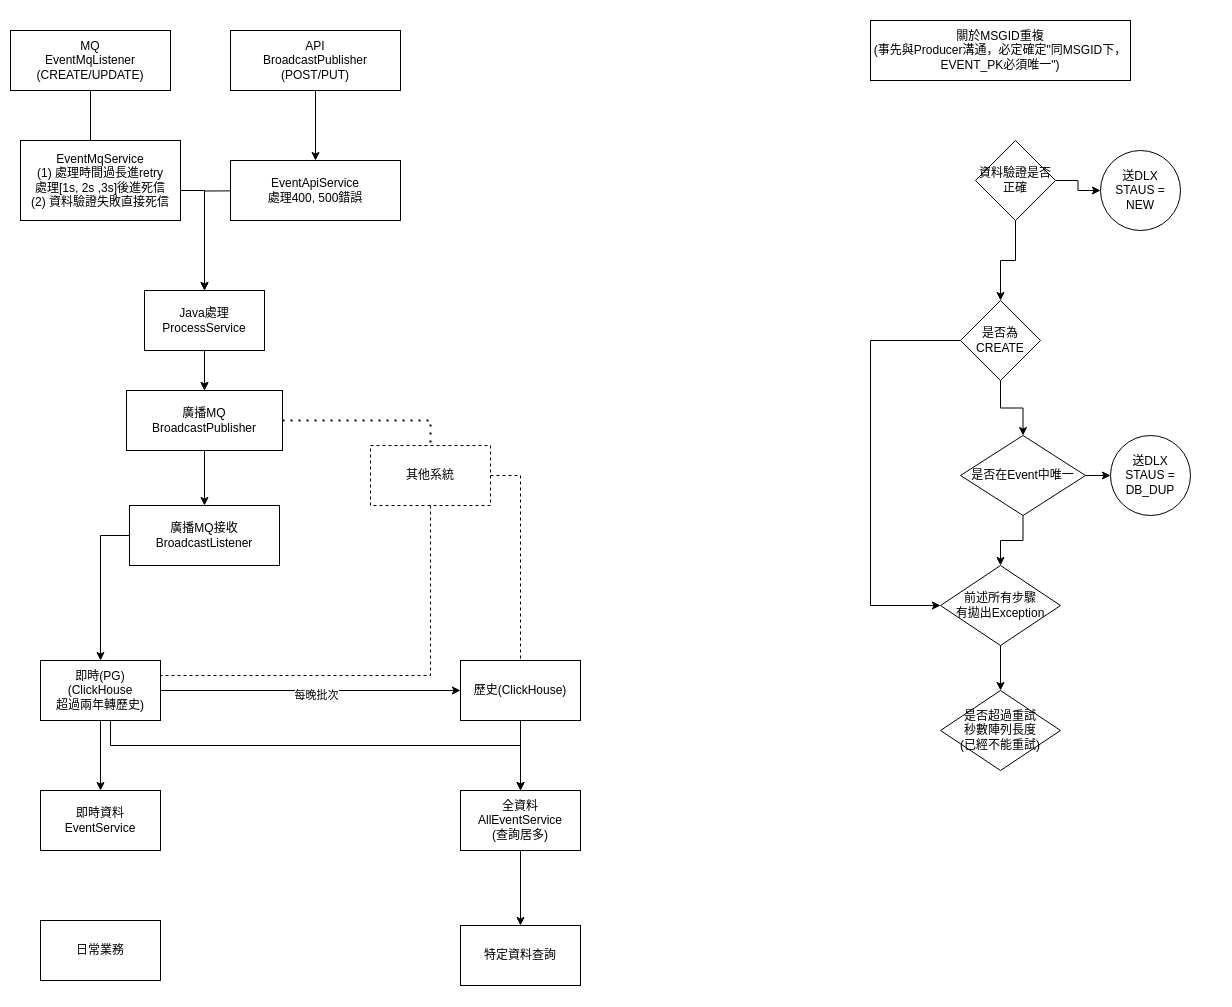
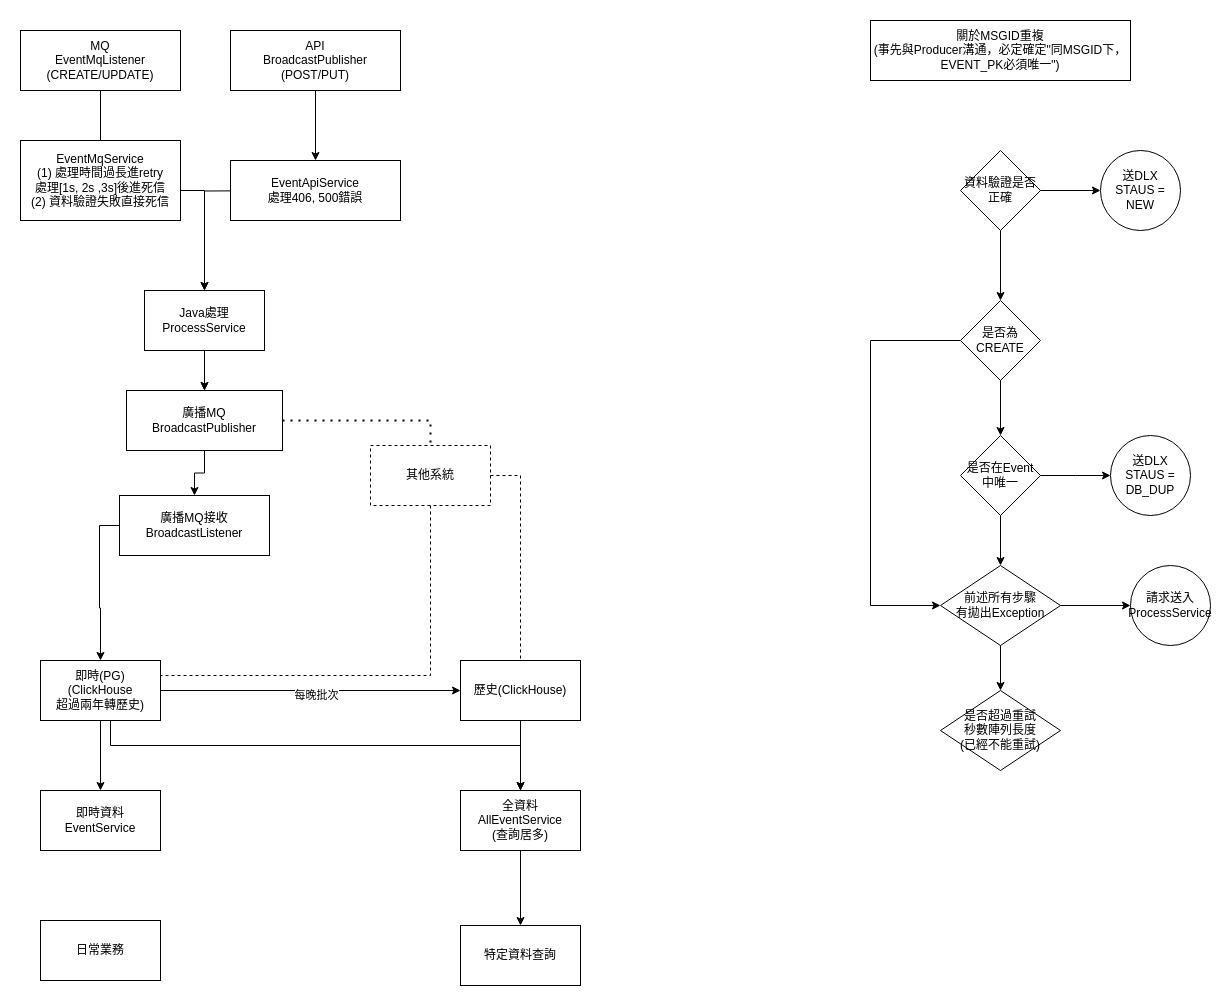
  <mxCell id="0" />
  <mxCell id="1" parent="0" />
  <mxCell id="2" style="edgeStyle=orthogonalEdgeStyle;rounded=0;orthogonalLoop=1;jettySize=auto;html=1;" parent="1" source="3" target="8" edge="1"><mxGeometry relative="1" as="geometry" /></mxCell>
- <mxCell id="3" value="MQ&lt;div&gt;EventMqListener&lt;br&gt;(CREATE/UPDATE)&lt;/div&gt;" style="rounded=0;whiteSpace=wrap;html=1;" parent="1" vertex="1"><mxGeometry x="10" y="30" width="160" height="60" as="geometry" /></mxCell>
+ <mxCell id="3" value="MQ&lt;div&gt;EventMqListener&lt;br&gt;(CREATE/UPDATE)&lt;/div&gt;" style="rounded=0;whiteSpace=wrap;html=1;" parent="1" vertex="1"><mxGeometry x="20" y="30" width="160" height="60" as="geometry" /></mxCell>
  <mxCell id="4" style="edgeStyle=orthogonalEdgeStyle;rounded=0;orthogonalLoop=1;jettySize=auto;html=1;entryX=0.5;entryY=0;entryDx=0;entryDy=0;" parent="1" target="8" edge="1"><mxGeometry relative="1" as="geometry"><mxPoint x="315" y="190" as="sourcePoint" /></mxGeometry></mxCell>
  <mxCell id="5" value="API&lt;br&gt;BroadcastPublisher&lt;br&gt;(POST/PUT)" style="rounded=0;whiteSpace=wrap;html=1;" parent="1" vertex="1"><mxGeometry x="230" y="30" width="170" height="60" as="geometry" /></mxCell>
  <mxCell id="6" style="edgeStyle=orthogonalEdgeStyle;rounded=0;orthogonalLoop=1;jettySize=auto;html=1;entryX=0.5;entryY=0;entryDx=0;entryDy=0;" parent="1" source="8" target="10" edge="1"><mxGeometry relative="1" as="geometry" /></mxCell>
  <mxCell id="7" value="" style="edgeStyle=orthogonalEdgeStyle;rounded=0;orthogonalLoop=1;jettySize=auto;html=1;" parent="1" source="8" target="10" edge="1"><mxGeometry relative="1" as="geometry" /></mxCell>
  <mxCell id="8" value="Java處理&lt;br&gt;ProcessService" style="rounded=0;whiteSpace=wrap;html=1;" parent="1" vertex="1"><mxGeometry x="144" y="290" width="120" height="60" as="geometry" /></mxCell>
  <mxCell id="9" style="edgeStyle=orthogonalEdgeStyle;rounded=0;orthogonalLoop=1;jettySize=auto;html=1;entryX=0.5;entryY=0;entryDx=0;entryDy=0;" parent="1" source="10" target="24" edge="1"><mxGeometry relative="1" as="geometry" /></mxCell>
  <mxCell id="10" value="廣播MQ&lt;br&gt;BroadcastPublisher" style="rounded=0;whiteSpace=wrap;html=1;" parent="1" vertex="1"><mxGeometry x="126" y="390" width="156" height="60" as="geometry" /></mxCell>
  <mxCell id="11" style="edgeStyle=orthogonalEdgeStyle;rounded=0;orthogonalLoop=1;jettySize=auto;html=1;entryX=0.5;entryY=0;entryDx=0;entryDy=0;" parent="1" source="15" target="21" edge="1"><mxGeometry relative="1" as="geometry"><mxPoint x="110" y="795" as="targetPoint" /></mxGeometry></mxCell>
  <mxCell id="12" style="edgeStyle=orthogonalEdgeStyle;rounded=0;orthogonalLoop=1;jettySize=auto;html=1;entryX=0;entryY=0.5;entryDx=0;entryDy=0;" parent="1" source="15" target="17" edge="1"><mxGeometry relative="1" as="geometry" /></mxCell>
  <mxCell id="13" value="每晚批次" style="edgeLabel;html=1;align=center;verticalAlign=middle;resizable=0;points=[];" parent="12" vertex="1" connectable="0"><mxGeometry x="0.03" y="-4" relative="1" as="geometry"><mxPoint as="offset" /></mxGeometry></mxCell>
  <mxCell id="14" style="edgeStyle=orthogonalEdgeStyle;rounded=0;orthogonalLoop=1;jettySize=auto;html=1;entryX=0.5;entryY=0;entryDx=0;entryDy=0;" parent="1" source="15" target="20" edge="1"><mxGeometry relative="1" as="geometry"><Array as="points"><mxPoint x="110" y="745" /><mxPoint x="520" y="745" /></Array></mxGeometry></mxCell>
  <mxCell id="15" value="即時(PG)&lt;br&gt;(ClickHouse&lt;br&gt;超過兩年轉歷史)" style="rounded=0;whiteSpace=wrap;html=1;" parent="1" vertex="1"><mxGeometry x="40" y="660" width="120" height="60" as="geometry" /></mxCell>
  <mxCell id="16" style="edgeStyle=orthogonalEdgeStyle;rounded=0;orthogonalLoop=1;jettySize=auto;html=1;entryX=0.5;entryY=0;entryDx=0;entryDy=0;" parent="1" source="17" target="20" edge="1"><mxGeometry relative="1" as="geometry"><mxPoint x="520" y="785" as="targetPoint" /></mxGeometry></mxCell>
  <mxCell id="17" value="歷史(ClickHouse)" style="rounded=0;whiteSpace=wrap;html=1;" parent="1" vertex="1"><mxGeometry x="460" y="660" width="120" height="60" as="geometry" /></mxCell>
  <mxCell id="18" value="特定資料查詢" style="rounded=0;whiteSpace=wrap;html=1;" parent="1" vertex="1"><mxGeometry x="460" y="925" width="120" height="60" as="geometry" /></mxCell>
  <mxCell id="19" style="edgeStyle=orthogonalEdgeStyle;rounded=0;orthogonalLoop=1;jettySize=auto;html=1;entryX=0.5;entryY=0;entryDx=0;entryDy=0;" parent="1" source="20" target="18" edge="1"><mxGeometry relative="1" as="geometry" /></mxCell>
  <mxCell id="20" value="全資料&lt;br&gt;AllEventService&lt;br&gt;(查詢居多)" style="rounded=0;whiteSpace=wrap;html=1;" parent="1" vertex="1"><mxGeometry x="460" y="790" width="120" height="60" as="geometry" /></mxCell>
  <mxCell id="21" value="即時資料&lt;br&gt;EventService" style="rounded=0;whiteSpace=wrap;html=1;" parent="1" vertex="1"><mxGeometry x="40" y="790" width="120" height="60" as="geometry" /></mxCell>
  <mxCell id="22" value="日常業務" style="rounded=0;whiteSpace=wrap;html=1;" parent="1" vertex="1"><mxGeometry x="40" y="920" width="120" height="60" as="geometry" /></mxCell>
  <mxCell id="23" style="edgeStyle=orthogonalEdgeStyle;rounded=0;orthogonalLoop=1;jettySize=auto;html=1;entryX=0.5;entryY=0;entryDx=0;entryDy=0;exitX=0;exitY=0.5;exitDx=0;exitDy=0;" parent="1" source="24" target="15" edge="1"><mxGeometry relative="1" as="geometry" /></mxCell>
- <mxCell id="24" value="廣播MQ接收&lt;br&gt;BroadcastListener" style="rounded=0;whiteSpace=wrap;html=1;" parent="1" vertex="1"><mxGeometry x="129" y="505" width="150" height="60" as="geometry" /></mxCell>
+ <mxCell id="24" value="廣播MQ接收&lt;br&gt;BroadcastListener" style="rounded=0;whiteSpace=wrap;html=1;" parent="1" vertex="1"><mxGeometry x="119" y="495" width="150" height="60" as="geometry" /></mxCell>
  <mxCell id="25" value="" style="endArrow=none;dashed=1;html=1;dashPattern=1 3;strokeWidth=2;rounded=0;exitX=1;exitY=0.5;exitDx=0;exitDy=0;entryX=0.5;entryY=0;entryDx=0;entryDy=0;" parent="1" source="10" target="27" edge="1"><mxGeometry width="50" height="50" relative="1" as="geometry"><mxPoint x="210" y="480" as="sourcePoint" /><mxPoint x="370" y="480" as="targetPoint" /><Array as="points"><mxPoint x="430" y="420" /></Array></mxGeometry></mxCell>
  <mxCell id="26" style="edgeStyle=orthogonalEdgeStyle;rounded=0;orthogonalLoop=1;jettySize=auto;html=1;entryX=1;entryY=0.25;entryDx=0;entryDy=0;exitX=0.5;exitY=1;exitDx=0;exitDy=0;strokeColor=default;endArrow=none;endFill=0;dashed=1;" parent="1" source="27" target="15" edge="1"><mxGeometry relative="1" as="geometry" /></mxCell>
  <mxCell id="27" value="其他系統" style="rounded=0;whiteSpace=wrap;html=1;dashed=1;" parent="1" vertex="1"><mxGeometry x="370" y="445" width="120" height="60" as="geometry" /></mxCell>
  <mxCell id="28" style="edgeStyle=orthogonalEdgeStyle;rounded=0;orthogonalLoop=1;jettySize=auto;html=1;entryX=0.5;entryY=0;entryDx=0;entryDy=0;exitX=1;exitY=0.5;exitDx=0;exitDy=0;strokeColor=default;endArrow=none;endFill=0;dashed=1;" parent="1" source="27" target="17" edge="1"><mxGeometry relative="1" as="geometry"><mxPoint x="700" y="620" as="sourcePoint" /><mxPoint x="430" y="790" as="targetPoint" /></mxGeometry></mxCell>
  <mxCell id="29" value="EventMqService&lt;br&gt;(1) 處理時間過長進retry&lt;br&gt;處理[1s, 2s ,3s]後進死信&lt;br&gt;(2) 資料驗證失敗直接死信" style="rounded=0;whiteSpace=wrap;html=1;" parent="1" vertex="1"><mxGeometry x="20" y="140" width="160" height="80" as="geometry" /></mxCell>
  <mxCell id="30" value="" style="edgeStyle=orthogonalEdgeStyle;rounded=0;orthogonalLoop=1;jettySize=auto;html=1;entryX=0.5;entryY=0;entryDx=0;entryDy=0;" parent="1" source="5" target="31" edge="1"><mxGeometry relative="1" as="geometry"><mxPoint x="315" y="140" as="sourcePoint" /><mxPoint x="315" y="130" as="targetPoint" /></mxGeometry></mxCell>
- <mxCell id="31" value="EventApiService&lt;br&gt;處理400, 500錯誤" style="rounded=0;whiteSpace=wrap;html=1;" parent="1" vertex="1"><mxGeometry x="230" y="160" width="170" height="60" as="geometry" /></mxCell>
+ <mxCell id="31" value="EventApiService&lt;br&gt;處理406, 500錯誤" style="rounded=0;whiteSpace=wrap;html=1;" parent="1" vertex="1"><mxGeometry x="230" y="160" width="170" height="60" as="geometry" /></mxCell>
  <mxCell id="32" value="&lt;div style=&quot;text-align: center;&quot;&gt;關於MSGID重複&lt;br&gt;(事先與Producer溝通，必定確定&quot;同MSGID下，EVENT_PK必須唯一&quot;)&lt;/div&gt;" style="rounded=0;whiteSpace=wrap;html=1;" parent="1" vertex="1"><mxGeometry x="870" y="20" width="260" height="60" as="geometry" /></mxCell>
  <mxCell id="33" style="edgeStyle=orthogonalEdgeStyle;rounded=0;orthogonalLoop=1;jettySize=auto;html=1;entryX=0;entryY=0.5;entryDx=0;entryDy=0;" parent="1" source="35" target="46" edge="1"><mxGeometry relative="1" as="geometry"><mxPoint x="880" y="600.32" as="targetPoint" /><Array as="points"><mxPoint x="870" y="340" /><mxPoint x="870" y="605" /></Array></mxGeometry></mxCell>
  <mxCell id="34" style="edgeStyle=orthogonalEdgeStyle;rounded=0;orthogonalLoop=1;jettySize=auto;html=1;entryX=0.5;entryY=0;entryDx=0;entryDy=0;" parent="1" source="35" target="42" edge="1"><mxGeometry relative="1" as="geometry" /></mxCell>
  <mxCell id="35" value="是否為CREATE" style="rhombus;whiteSpace=wrap;html=1;" parent="1" vertex="1"><mxGeometry x="960" y="300" width="80" height="80" as="geometry" /></mxCell>
  <mxCell id="36" style="edgeStyle=orthogonalEdgeStyle;rounded=0;orthogonalLoop=1;jettySize=auto;html=1;entryX=0.5;entryY=0;entryDx=0;entryDy=0;" parent="1" source="38" target="35" edge="1"><mxGeometry relative="1" as="geometry" /></mxCell>
  <mxCell id="37" style="edgeStyle=orthogonalEdgeStyle;rounded=0;orthogonalLoop=1;jettySize=auto;html=1;" parent="1" source="38" target="39" edge="1"><mxGeometry relative="1" as="geometry" /></mxCell>
- <mxCell id="38" value="資料驗證是否正確" style="rhombus;whiteSpace=wrap;html=1;" parent="1" vertex="1"><mxGeometry x="975" y="140" width="80" height="80" as="geometry" /></mxCell>
+ <mxCell id="38" value="資料驗證是否正確" style="rhombus;whiteSpace=wrap;html=1;" parent="1" vertex="1"><mxGeometry x="960" y="150" width="80" height="80" as="geometry" /></mxCell>
  <mxCell id="39" value="送DLX&lt;br&gt;STAUS = NEW" style="ellipse;whiteSpace=wrap;html=1;aspect=fixed;" parent="1" vertex="1"><mxGeometry x="1100" y="150" width="80" height="80" as="geometry" /></mxCell>
  <mxCell id="40" style="edgeStyle=orthogonalEdgeStyle;rounded=0;orthogonalLoop=1;jettySize=auto;html=1;" parent="1" source="42" edge="1"><mxGeometry relative="1" as="geometry"><mxPoint x="1110" y="475" as="targetPoint" /></mxGeometry></mxCell>
  <mxCell id="41" style="edgeStyle=orthogonalEdgeStyle;rounded=0;orthogonalLoop=1;jettySize=auto;html=1;entryX=0.5;entryY=0;entryDx=0;entryDy=0;" parent="1" source="42" target="46" edge="1"><mxGeometry relative="1" as="geometry" /></mxCell>
- <mxCell id="42" value="是否在Event中唯一" style="rhombus;whiteSpace=wrap;html=1;" parent="1" vertex="1"><mxGeometry x="960" y="435" width="125" height="80" as="geometry" /></mxCell>
+ <mxCell id="42" value="是否在Event中唯一" style="rhombus;whiteSpace=wrap;html=1;" parent="1" vertex="1"><mxGeometry x="960" y="435" width="80" height="80" as="geometry" /></mxCell>
  <mxCell id="43" value="送DLX&lt;br&gt;STAUS = DB_DUP" style="ellipse;whiteSpace=wrap;html=1;aspect=fixed;" parent="1" vertex="1"><mxGeometry x="1110" y="435" width="80" height="80" as="geometry" /></mxCell>
  <mxCell id="44" style="edgeStyle=orthogonalEdgeStyle;rounded=0;orthogonalLoop=1;jettySize=auto;html=1;" parent="1" source="46" edge="1"><mxGeometry relative="1" as="geometry"><mxPoint x="1000" y="690" as="targetPoint" /></mxGeometry></mxCell>
+ <mxCell id="45" style="edgeStyle=orthogonalEdgeStyle;rounded=0;orthogonalLoop=1;jettySize=auto;html=1;" parent="1" source="46" target="48" edge="1"><mxGeometry relative="1" as="geometry" /></mxCell>
  <mxCell id="46" value="前述所有步驟&lt;br&gt;有拋出Exception" style="rhombus;whiteSpace=wrap;html=1;" parent="1" vertex="1"><mxGeometry x="940" y="565" width="120" height="80" as="geometry" /></mxCell>
  <mxCell id="47" value="是否超過重試&lt;br&gt;秒數陣列長度&lt;br&gt;(已經不能重試)" style="rhombus;whiteSpace=wrap;html=1;" parent="1" vertex="1"><mxGeometry x="940" y="690" width="120" height="80" as="geometry" /></mxCell>
+ <mxCell id="48" value="請求送入ProcessService" style="ellipse;whiteSpace=wrap;html=1;aspect=fixed;" parent="1" vertex="1"><mxGeometry x="1130" y="565" width="80" height="80" as="geometry" /></mxCell>
